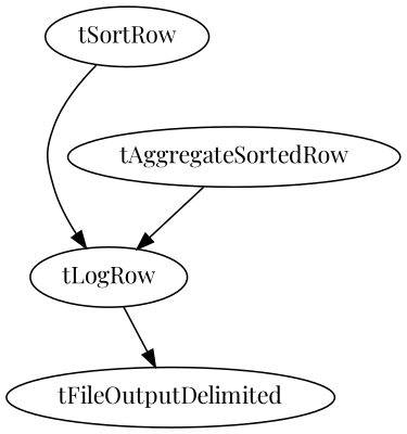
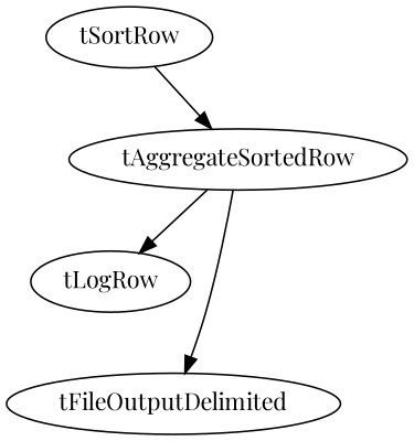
  digraph {
    fontname="Playfair Display"
    node [fontname="Playfair Display"]
    edge [fontname="Playfair Display"]
    n1 [label=tSortRow]
    n2 [label=tLogRow]
    n3 [label=tAggregateSortedRow]
    n4 [label=tFileOutputDelimited]
-   n1 -> n2
+   n1 -> n3
    n3 -> n2
-   n2 -> n4
+   n3 -> n4
  }
